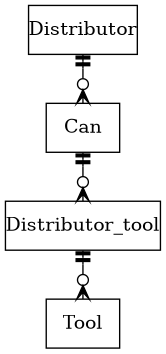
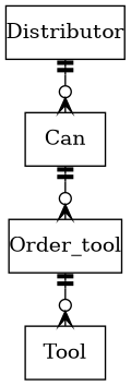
  digraph {
    node [margin=0 shape=box]
    edge [arrowhead=crowodot arrowtail=teetee dir=both]
    n1 [label=Can]
    Distributor
-   Order_tool [label=Distributor_tool]
+   Order_tool
    Tool
    n1 -> Order_tool
    Distributor -> n1
    Order_tool -> Tool
  }
